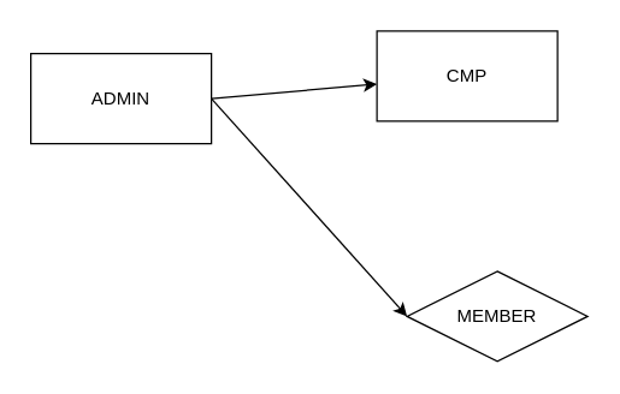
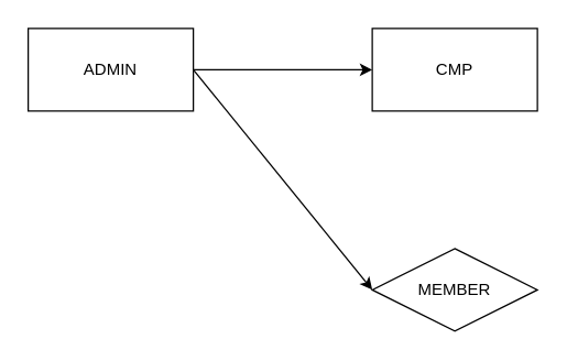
  <mxCell id="0" />
  <mxCell id="1" parent="0" />
  <mxCell id="2" style="rounded=0;orthogonalLoop=1;jettySize=auto;html=1;exitX=1;exitY=0.5;exitDx=0;exitDy=0;" edge="1" parent="1" source="4" target="5"><mxGeometry relative="1" as="geometry" /></mxCell>
  <mxCell id="3" style="rounded=0;orthogonalLoop=1;jettySize=auto;html=1;exitX=1;exitY=0.5;exitDx=0;exitDy=0;entryX=0;entryY=0.5;entryDx=0;entryDy=0;" edge="1" parent="1" source="4" target="6"><mxGeometry relative="1" as="geometry" /></mxCell>
- <mxCell id="4" value="ADMIN" style="rounded=0;whiteSpace=wrap;html=1;" vertex="1" parent="1"><mxGeometry x="20" y="35" width="120" height="60" as="geometry" /></mxCell>
- <mxCell id="5" value="CMP" style="rounded=0;whiteSpace=wrap;html=1;" vertex="1" parent="1"><mxGeometry x="250" y="20" width="120" height="60" as="geometry" /></mxCell>
+ <mxCell id="4" value="ADMIN" style="rounded=0;whiteSpace=wrap;html=1;" vertex="1" parent="1"><mxGeometry x="20" y="20" width="120" height="60" as="geometry" /></mxCell>
+ <mxCell id="5" value="CMP" style="rounded=0;whiteSpace=wrap;html=1;" vertex="1" parent="1"><mxGeometry x="270" y="20" width="120" height="60" as="geometry" /></mxCell>
  <mxCell id="6" value="MEMBER" style="rhombus;whiteSpace=wrap;html=1;" vertex="1" parent="1"><mxGeometry x="270" y="180" width="120" height="60" as="geometry" /></mxCell>
